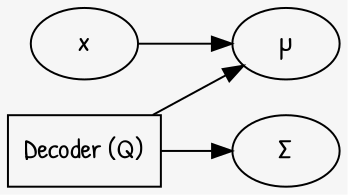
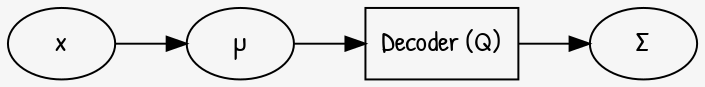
  digraph {
    bgcolor="#f6f6f6"
    fontname="Patrick Hand"
    rankdir=LR
    node [fontname="Patrick Hand"]
    edge [fontname="Patrick Hand"]
    n1 [label="Decoder (Q)" shape=rect]
    n2 [label="μ"]
    n3 [label="∑"]
    x
-   n1 -> n2
+   n2 -> n1
    n1 -> n3
    x -> n2
  }
